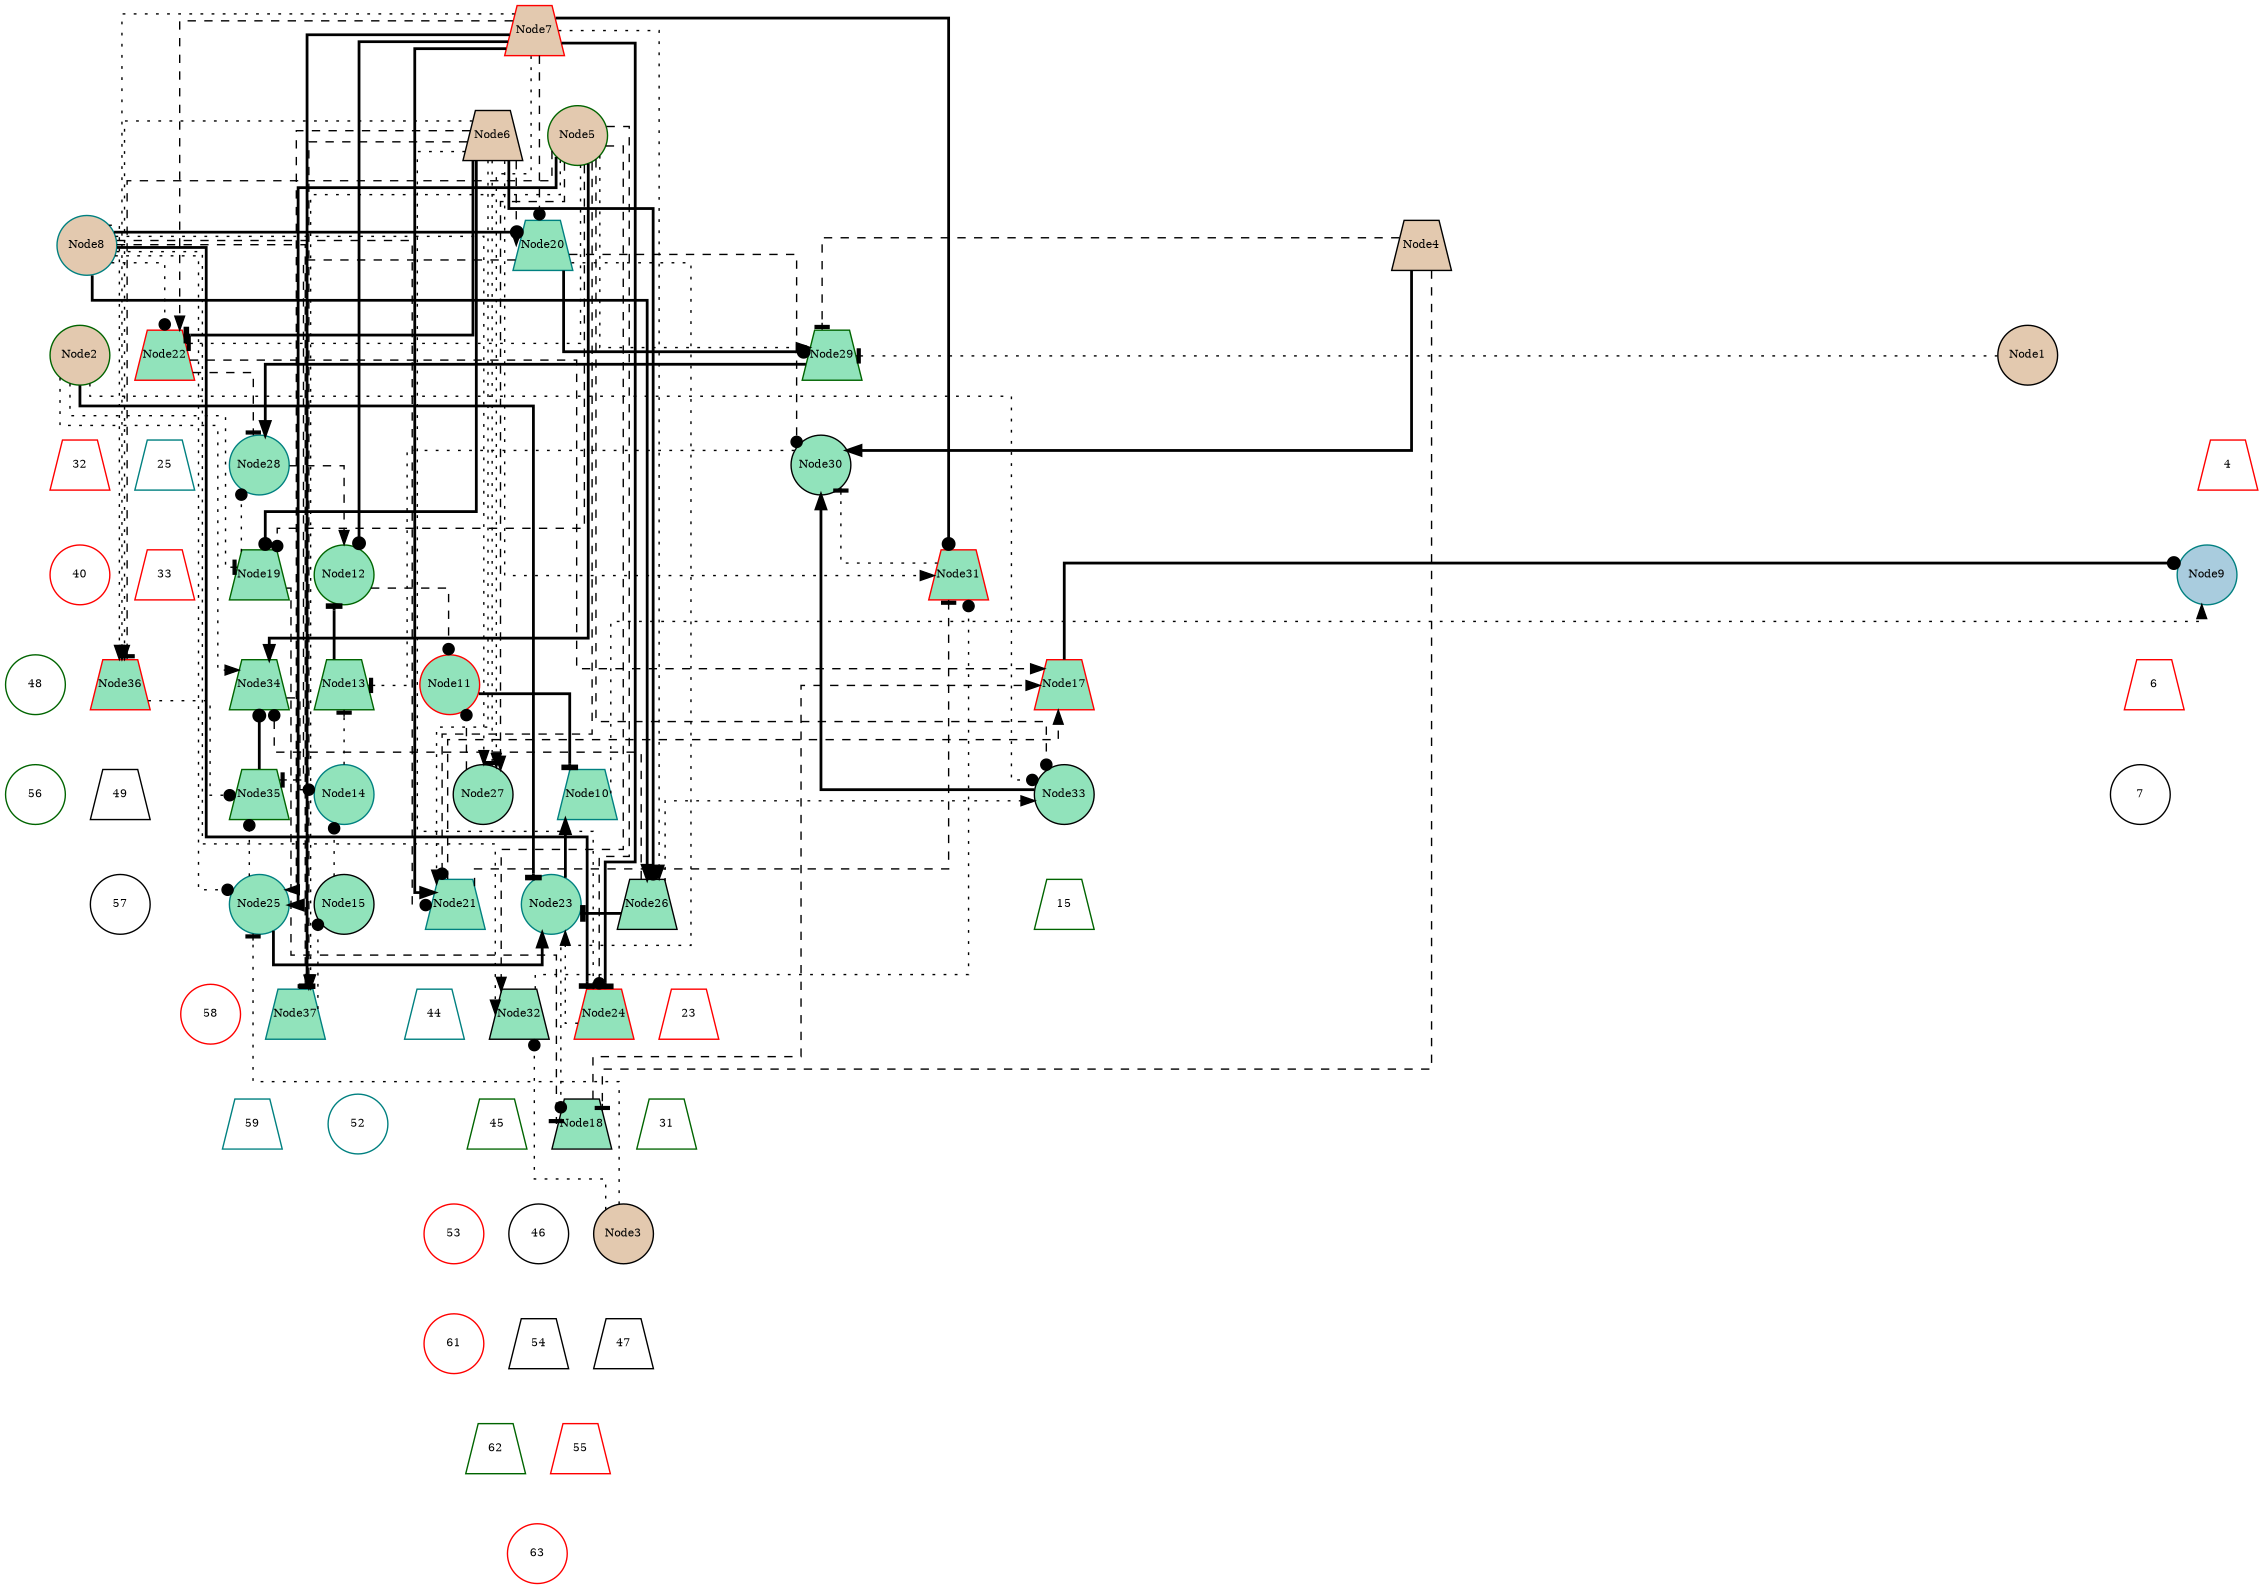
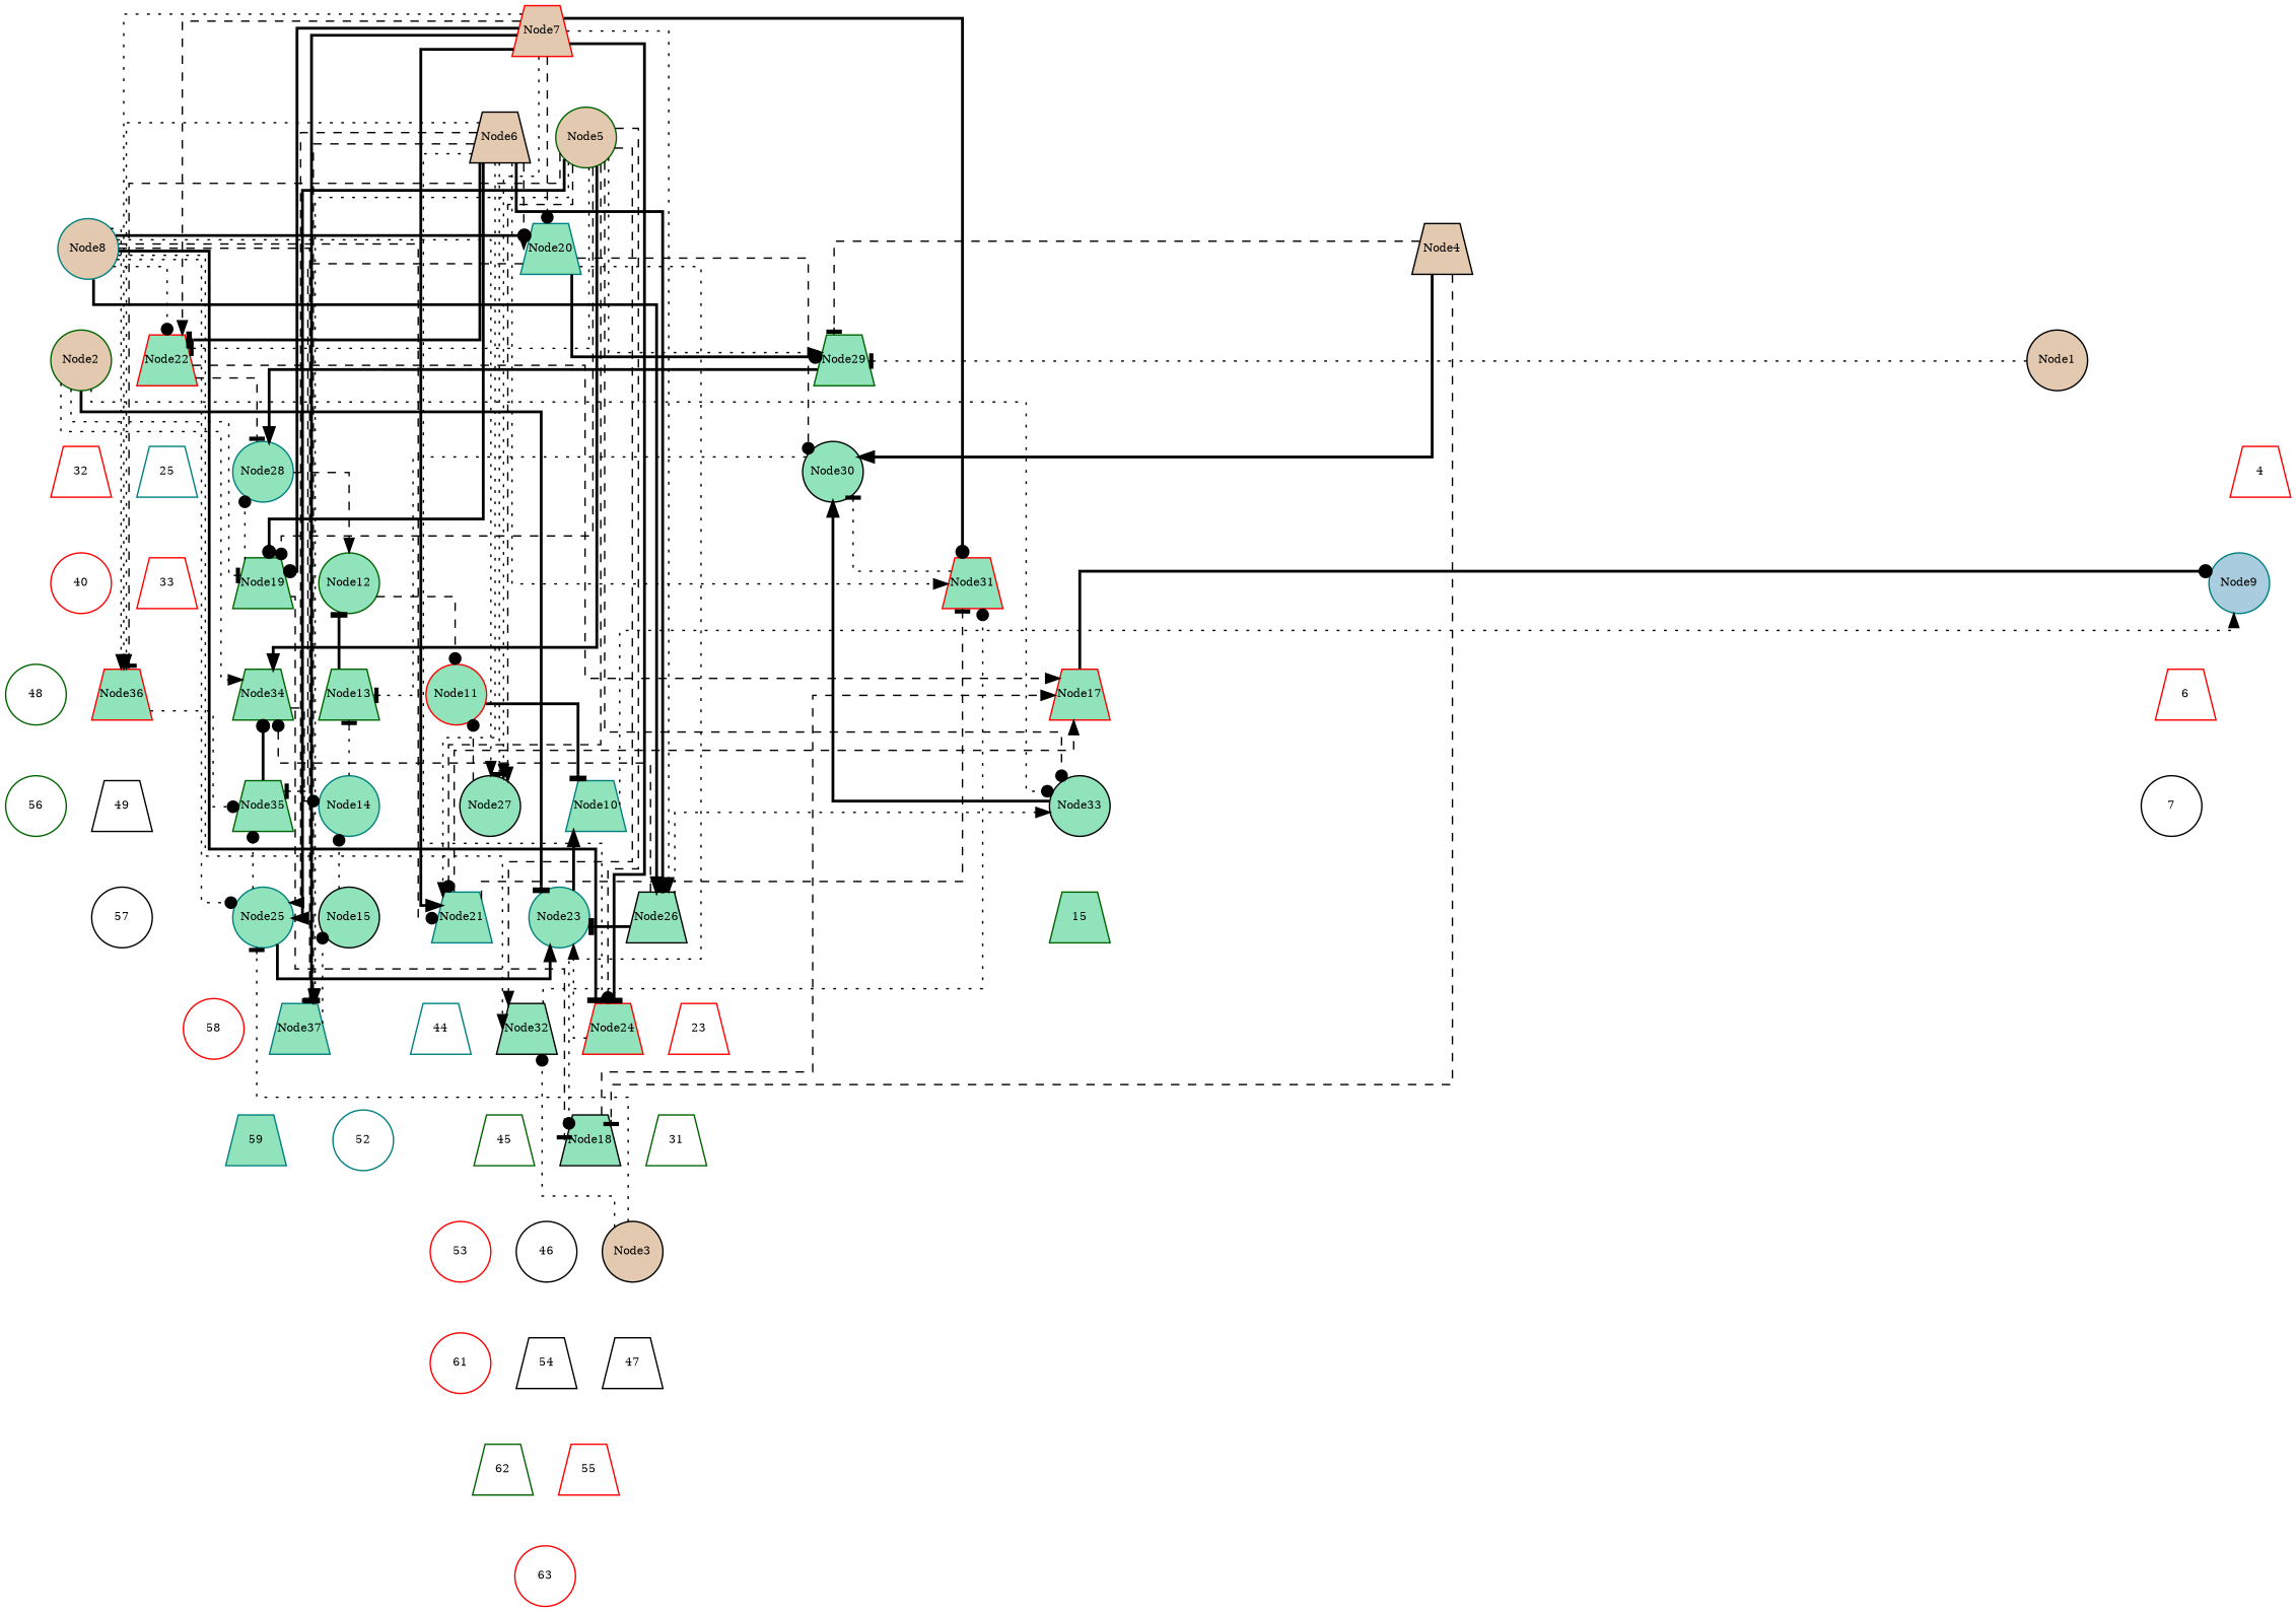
  digraph {
    rank=same
    rankdir=TB
    splines=ortho
    node [color=red fillcolor="#91e3bb" fixedsize=true fontsize=8 shape=trapezium style=filled]
    edge [constraint=true style=invis]
    n1 [fillcolor="#e3c9af" label=Node7 width=0.6]
    n2 [color=darkgreen fillcolor="#e3c9af" label=Node5 shape=circle width=0.6]
    n3 [color=black fillcolor="#e3c9af" label=Node6 width=0.6]
    n4 [color=teal label=Node20 width=0.6]
    n5 [label=Node31 width=0.6]
    n6 [label=Node22 width=0.6]
    n7 [color=black label=Node26 width=0.6]
    n8 [color=darkgreen label=Node19 width=0.6]
    n9 [color=black label=Node27 shape=circle width=0.6]
    n10 [label=Node24 width=0.6]
    n11 [color=teal label=Node21 width=0.6]
    n12 [label=Node36 width=0.6]
    n13 [color=teal label=Node37 width=0.6]
    n14 [color=black fillcolor="#e3c9af" label=Node4 width=0.6]
    n15 [color=darkgreen label=Node29 width=0.6]
    n16 [color=black label=Node33 shape=circle width=0.6]
    n17 [color=darkgreen label=Node34 width=0.6]
    n18 [color=black label=Node32 width=0.6]
    n19 [color=teal label=Node25 shape=circle width=0.6]
    n20 [color=teal fillcolor="#e3c9af" label=Node8 shape=circle width=0.6]
    n21 [color=black label=Node30 shape=circle width=0.6]
    n22 [color=black label=Node18 width=0.6]
    n23 [color=darkgreen label=Node35 width=0.6]
    n24 [label=Node17 width=0.6]
    n25 [label=Node11 shape=circle width=0.6]
    n26 [color=teal label=Node28 shape=circle width=0.6]
    n27 [color=teal fillcolor="#ffffff" label=25 width=0.6]
    n28 [fillcolor="#ffffff" label=23 width=0.6]
    n29 [color=teal label=Node23 shape=circle width=0.6]
    n30 [color=darkgreen label=Node13 width=0.6]
    n31 [color=darkgreen fillcolor="#ffffff" label=31 width=0.6]
    n32 [color=teal fillcolor="#ffffff" label=44 width=0.6]
    n33 [color=black fillcolor="#ffffff" label=49 width=0.6]
    n34 [color=black label=Node15 shape=circle width=0.6]
    n35 [color=teal fillcolor="#ffffff" label=52 shape=circle width=0.6]
-   n36 [color=teal fillcolor="#ffffff" label=59 width=0.6]
+   n36 [color=teal label=59 width=0.6]
    n37 [color=black fillcolor="#e3c9af" label=Node1 shape=circle width=0.6]
-   n38 [color=darkgreen fillcolor="#ffffff" label=15 width=0.6]
+   n38 [color=darkgreen label=15 width=0.6]
    n39 [color=teal label=Node14 shape=circle width=0.6]
    n40 [color=darkgreen fillcolor="#ffffff" label=45 width=0.6]
    n41 [fillcolor="#ffffff" label=58 shape=circle width=0.6]
    n42 [fillcolor="#ffffff" label=4 width=0.6]
    n43 [color=darkgreen label=Node12 shape=circle width=0.6]
    n44 [color=black fillcolor="#e3c9af" label=Node3 shape=circle width=0.6]
    n45 [color=black fillcolor="#ffffff" label=46 shape=circle width=0.6]
    n46 [color=teal fillcolor="#a9ccde" label=Node9 shape=circle width=0.6]
    n47 [fillcolor="#ffffff" label=6 width=0.6]
    n48 [color=black fillcolor="#ffffff" label=7 shape=circle width=0.6]
    n49 [color=teal label=Node10 width=0.6]
    n50 [color=darkgreen fillcolor="#e3c9af" label=Node2 shape=circle width=0.6]
    n51 [fillcolor="#ffffff" label=32 width=0.6]
    n52 [fillcolor="#ffffff" label=33 width=0.6]
    n53 [fillcolor="#ffffff" label=40 shape=circle width=0.6]
    n54 [color=black fillcolor="#ffffff" label=47 width=0.6]
    n55 [color=darkgreen fillcolor="#ffffff" label=48 shape=circle width=0.6]
    n56 [fillcolor="#ffffff" label=53 shape=circle width=0.6]
    n57 [color=black fillcolor="#ffffff" label=54 width=0.6]
    n58 [fillcolor="#ffffff" label=55 width=0.6]
    n59 [color=darkgreen fillcolor="#ffffff" label=56 shape=circle width=0.6]
    n60 [color=black fillcolor="#ffffff" label=57 shape=circle width=0.6]
    n61 [fillcolor="#ffffff" label=61 shape=circle width=0.6]
    n62 [color=darkgreen fillcolor="#ffffff" label=62 width=0.6]
    n63 [fillcolor="#ffffff" label=63 shape=circle width=0.6]
    n1 -> n2
    n1 -> n3
    n1 -> n4 [arrowhead=dot constraint=false style=dashed]
    n1 -> n5 [arrowhead=dot constraint=false style=bold]
    n1 -> n6 [arrowhead=normal constraint=false style=dashed]
    n1 -> n7 [arrowhead=normal constraint=false style=dotted]
-   n1 -> n43 [arrowhead=dot constraint=false style=bold]
+   n1 -> n8 [arrowhead=dot constraint=false style=bold]
    n1 -> n9 [arrowhead=normal constraint=false style=dotted]
    n1 -> n10 [arrowhead=tee constraint=false style=bold]
    n1 -> n11 [arrowhead=normal constraint=false style=bold]
    n1 -> n12 [arrowhead=normal constraint=false style=dotted]
    n1 -> n13 [arrowhead=tee constraint=false style=bold]
    n2 -> n4
    n2 -> n6 [arrowhead=tee constraint=false style=dotted]
    n2 -> n8 [arrowhead=dot constraint=false style=dashed]
    n2 -> n9 [arrowhead=normal constraint=false style=dashed]
    n2 -> n10 [arrowhead=dot constraint=false style=dashed]
    n2 -> n11 [arrowhead=dot constraint=false style=dashed]
    n2 -> n12 [arrowhead=tee constraint=false style=dashed]
    n2 -> n13 [arrowhead=normal constraint=false style=dotted]
    n2 -> n14
    n2 -> n15 [arrowhead=normal constraint=false style=dotted]
    n2 -> n16 [arrowhead=dot constraint=false style=dashed]
    n2 -> n17 [arrowhead=normal constraint=false style=bold]
    n2 -> n18 [arrowhead=normal constraint=false style=dashed]
    n2 -> n19 [arrowhead=normal constraint=false style=bold]
    n3 -> n4 [arrowhead=normal constraint=false style=dashed]
    n3 -> n4
    n3 -> n5 [arrowhead=normal constraint=false style=dotted]
    n3 -> n6 [arrowhead=tee constraint=false style=bold]
    n3 -> n7 [arrowhead=dot constraint=false style=bold]
    n3 -> n8 [arrowhead=dot constraint=false style=bold]
    n3 -> n9 [arrowhead=tee constraint=false style=dotted]
    n3 -> n10 [arrowhead=tee constraint=false style=dotted]
    n3 -> n11 [arrowhead=normal constraint=false style=dotted]
    n3 -> n12 [arrowhead=normal constraint=false style=dotted]
    n3 -> n13 [arrowhead=normal constraint=false style=dashed]
    n3 -> n19 [arrowhead=normal constraint=false style=dashed]
    n3 -> n20
    n4 -> n6
    n4 -> n15 [arrowhead=dot constraint=false style=bold]
    n4 -> n15
    n4 -> n21 [arrowhead=dot constraint=false style=dashed]
    n4 -> n22 [arrowhead=dot constraint=false style=dotted]
    n4 -> n23 [arrowhead=tee constraint=false style=dashed]
    n5 -> n21 [arrowhead=tee constraint=false style=dotted]
    n5 -> n24
    n5 -> n25
    n6 -> n24 [arrowhead=normal constraint=false style=dashed]
    n6 -> n26 [arrowhead=tee constraint=false style=dashed]
    n6 -> n26
    n6 -> n27
    n7 -> n10
    n7 -> n16 [arrowhead=normal constraint=false style=dotted]
    n7 -> n17 [arrowhead=dot constraint=false style=dashed]
    n7 -> n28
    n7 -> n29 [arrowhead=tee constraint=false style=bold]
    n8 -> n17
    n8 -> n22 [arrowhead=tee constraint=false style=dashed]
    n8 -> n26 [arrowhead=dot constraint=false style=dotted]
    n8 -> n30
    n9 -> n11
    n9 -> n25 [arrowhead=dot constraint=false style=dashed]
    n9 -> n29
    n10 -> n22
    n10 -> n29 [arrowhead=normal constraint=false style=dotted]
    n10 -> n31
    n11 -> n5 [arrowhead=tee constraint=false style=dashed]
    n11 -> n18
    n11 -> n24 [arrowhead=normal constraint=false style=dashed]
    n11 -> n32
    n12 -> n23 [arrowhead=dot constraint=false style=dotted]
    n12 -> n23
    n12 -> n33
    n13 -> n34 [arrowhead=dot constraint=false style=dotted]
    n13 -> n35
    n13 -> n36
    n14 -> n15 [arrowhead=tee constraint=false style=dashed]
    n14 -> n15
    n14 -> n21 [arrowhead=normal constraint=false style=bold]
    n14 -> n22 [arrowhead=tee constraint=false style=dashed]
    n14 -> n37
    n15 -> n21
    n15 -> n26 [arrowhead=normal constraint=false style=bold]
    n15 -> n26
    n16 -> n7
    n16 -> n21 [arrowhead=normal constraint=false style=bold]
    n16 -> n38
    n17 -> n23
    n17 -> n39 [arrowhead=dot constraint=false style=dashed]
    n17 -> n39
    n18 -> n5 [arrowhead=dot constraint=false style=dotted]
    n18 -> n22
    n18 -> n40
    n19 -> n13
    n19 -> n23 [arrowhead=dot constraint=false style=dotted]
    n19 -> n29 [arrowhead=normal constraint=false style=bold]
    n19 -> n41
    n20 -> n4 [arrowhead=dot constraint=false style=bold]
    n20 -> n6 [arrowhead=dot constraint=false style=dotted]
    n20 -> n6
    n20 -> n7 [arrowhead=normal constraint=false style=bold]
    n20 -> n9 [arrowhead=normal constraint=false style=dotted]
    n20 -> n10 [arrowhead=tee constraint=false style=bold]
    n20 -> n11 [arrowhead=dot constraint=false style=dashed]
    n20 -> n12 [arrowhead=normal constraint=false style=dotted]
    n20 -> n13 [arrowhead=tee constraint=false style=dashed]
    n20 -> n18 [arrowhead=normal constraint=false style=dotted]
    n20 -> n19 [arrowhead=dot constraint=false style=dotted]
    n20 -> n50
    n21 -> n5
    n21 -> n30 [arrowhead=tee constraint=false style=dotted]
    n21 -> n43
    n22 -> n24 [arrowhead=normal constraint=false style=dashed]
    n22 -> n44
    n22 -> n45
    n23 -> n17 [arrowhead=dot constraint=false style=bold]
    n23 -> n19
    n23 -> n34
    n24 -> n16
    n24 -> n46 [arrowhead=dot constraint=false style=bold]
    n24 -> n49
    n25 -> n9
    n25 -> n49 [arrowhead=tee constraint=false style=bold]
    n25 -> n49
    n26 -> n8
    n26 -> n43 [arrowhead=normal constraint=false style=dashed]
    n26 -> n43
    n27 -> n8
    n27 -> n52
    n28 -> n31
    n29 -> n10
    n29 -> n18
    n29 -> n49 [arrowhead=normal constraint=false style=bold]
    n30 -> n9
    n30 -> n39
    n30 -> n43 [arrowhead=tee constraint=false style=bold]
    n31 -> n44
    n32 -> n35
    n32 -> n40
    n33 -> n19
    n33 -> n60
    n34 -> n13
    n34 -> n32
    n34 -> n39 [arrowhead=dot constraint=false style=dotted]
    n35 -> n56
    n37 -> n15 [arrowhead=tee constraint=false style=dotted]
    n37 -> n21
    n37 -> n42
    n38 -> n28
    n39 -> n11
    n39 -> n30 [arrowhead=tee constraint=false style=dotted]
    n39 -> n34
    n40 -> n45
    n40 -> n56
    n41 -> n36
    n42 -> n5
    n42 -> n46
    n43 -> n25 [arrowhead=dot constraint=false style=dashed]
    n43 -> n25
    n43 -> n30
    n44 -> n18 [arrowhead=dot constraint=false style=dotted]
    n44 -> n19 [arrowhead=tee constraint=false style=dotted]
    n44 -> n54
    n45 -> n54
    n45 -> n57
    n46 -> n24
    n46 -> n47
    n47 -> n16
    n47 -> n48
    n48 -> n38
    n49 -> n7
    n49 -> n29
    n49 -> n46 [arrowhead=normal constraint=false style=dotted]
    n50 -> n8 [arrowhead=tee constraint=false style=dotted]
    n50 -> n16 [arrowhead=dot constraint=false style=dotted]
    n50 -> n17 [arrowhead=normal constraint=false style=dotted]
    n50 -> n27
    n50 -> n29 [arrowhead=tee constraint=false style=bold]
    n50 -> n51
    n51 -> n52
    n51 -> n53
    n52 -> n12
    n52 -> n17
    n53 -> n12
    n53 -> n55
    n54 -> n58
    n55 -> n33
    n55 -> n59
    n56 -> n57
    n56 -> n61
    n57 -> n58
    n57 -> n62
    n58 -> n63
    n59 -> n60
    n60 -> n41
    n61 -> n62
    n62 -> n63
  }
